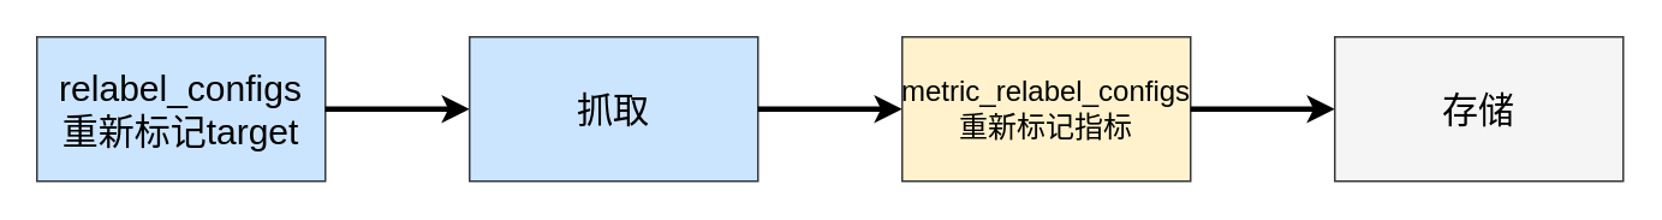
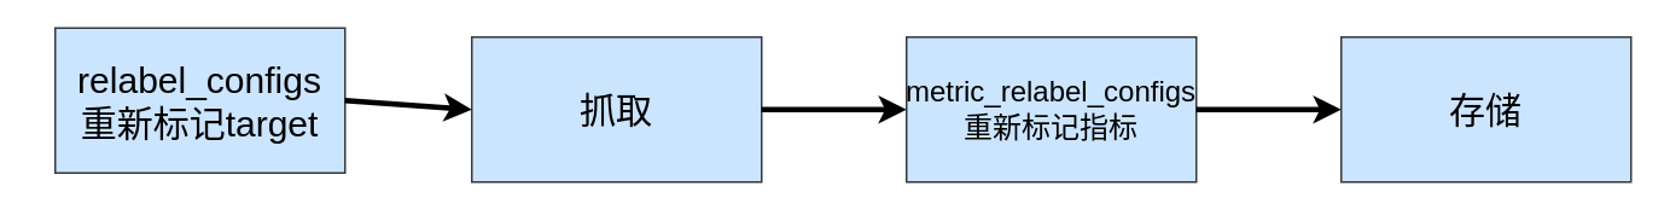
  <mxCell id="0" />
  <mxCell id="1" parent="0" />
- <mxCell id="2" value="&lt;font style=&quot;font-size: 20px&quot;&gt;relabel_configs&lt;br&gt;重新标记target&lt;br&gt;&lt;/font&gt;" style="rounded=0;whiteSpace=wrap;html=1;fontSize=16;fillColor=#cce5ff;strokeColor=#36393d;" vertex="1" parent="1"><mxGeometry x="20" y="20" width="160" height="80" as="geometry" /></mxCell>
+ <mxCell id="2" value="&lt;font style=&quot;font-size: 20px&quot;&gt;relabel_configs&lt;br&gt;重新标记target&lt;br&gt;&lt;/font&gt;" style="rounded=0;whiteSpace=wrap;html=1;fontSize=16;fillColor=#cce5ff;strokeColor=#36393d;" vertex="1" parent="1"><mxGeometry x="30" y="15" width="160" height="80" as="geometry" /></mxCell>
  <mxCell id="3" value="" style="endArrow=classic;html=1;exitX=1;exitY=0.5;exitDx=0;exitDy=0;strokeWidth=3;" edge="1" parent="1" source="2"><mxGeometry width="50" height="50" relative="1" as="geometry"><mxPoint x="430" y="-10" as="sourcePoint" /><mxPoint x="260" y="60" as="targetPoint" /><Array as="points" /></mxGeometry></mxCell>
  <mxCell id="4" value="&lt;font style=&quot;font-size: 20px&quot;&gt;抓取&lt;br&gt;&lt;/font&gt;" style="rounded=0;whiteSpace=wrap;html=1;fontSize=16;fillColor=#cce5ff;strokeColor=#36393d;" vertex="1" parent="1"><mxGeometry x="260" y="20" width="160" height="80" as="geometry" /></mxCell>
  <mxCell id="5" value="" style="endArrow=classic;html=1;exitX=1;exitY=0.5;exitDx=0;exitDy=0;strokeWidth=3;" edge="1" parent="1" source="4"><mxGeometry width="50" height="50" relative="1" as="geometry"><mxPoint x="670" y="-10" as="sourcePoint" /><mxPoint x="500" y="60" as="targetPoint" /><Array as="points" /></mxGeometry></mxCell>
- <mxCell id="6" value="&lt;font style=&quot;font-size: 16px&quot;&gt;metric_relabel_configs&lt;br&gt;重新标记指标&lt;br&gt;&lt;/font&gt;" style="rounded=0;whiteSpace=wrap;html=1;fontSize=16;fillColor=#fff2cc;strokeColor=#36393d;" vertex="1" parent="1"><mxGeometry x="500" y="20" width="160" height="80" as="geometry" /></mxCell>
+ <mxCell id="6" value="&lt;font style=&quot;font-size: 16px&quot;&gt;metric_relabel_configs&lt;br&gt;重新标记指标&lt;br&gt;&lt;/font&gt;" style="rounded=0;whiteSpace=wrap;html=1;fontSize=16;fillColor=#cce5ff;strokeColor=#36393d;" vertex="1" parent="1"><mxGeometry x="500" y="20" width="160" height="80" as="geometry" /></mxCell>
  <mxCell id="7" value="" style="endArrow=classic;html=1;exitX=1;exitY=0.5;exitDx=0;exitDy=0;strokeWidth=3;" edge="1" parent="1" source="6"><mxGeometry width="50" height="50" relative="1" as="geometry"><mxPoint x="910" y="-10" as="sourcePoint" /><mxPoint x="740" y="60" as="targetPoint" /><Array as="points" /></mxGeometry></mxCell>
- <mxCell id="8" value="&lt;font style=&quot;font-size: 20px&quot;&gt;存储&lt;br&gt;&lt;/font&gt;" style="rounded=0;whiteSpace=wrap;html=1;fontSize=16;fillColor=#f5f5f5;strokeColor=#36393d;" vertex="1" parent="1"><mxGeometry x="740" y="20" width="160" height="80" as="geometry" /></mxCell>
+ <mxCell id="8" value="&lt;font style=&quot;font-size: 20px&quot;&gt;存储&lt;br&gt;&lt;/font&gt;" style="rounded=0;whiteSpace=wrap;html=1;fontSize=16;fillColor=#cce5ff;strokeColor=#36393d;" vertex="1" parent="1"><mxGeometry x="740" y="20" width="160" height="80" as="geometry" /></mxCell>
